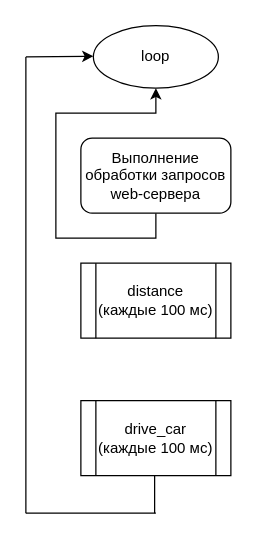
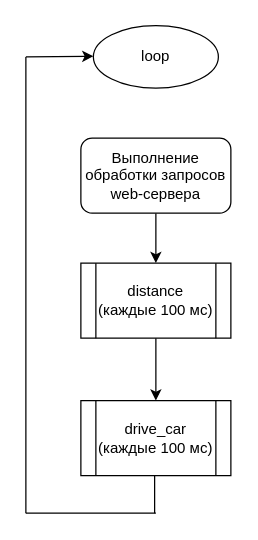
  <mxCell id="0" />
  <mxCell id="1" parent="0" />
  <mxCell id="2" value="loop" style="shape=ellipse;html=1;dashed=0;whiteSpace=wrap;perimeter=ellipsePerimeter;" vertex="1" parent="1"><mxGeometry x="74" y="20" width="100" height="50" as="geometry" /></mxCell>
- <mxCell id="3" style="edgeStyle=orthogonalEdgeStyle;rounded=0;orthogonalLoop=1;jettySize=auto;html=1;exitX=0.5;exitY=1;exitDx=0;exitDy=0;" edge="1" parent="1" source="4" target="2"><mxGeometry relative="1" as="geometry" /></mxCell>
+ <mxCell id="3" style="edgeStyle=orthogonalEdgeStyle;rounded=0;orthogonalLoop=1;jettySize=auto;html=1;exitX=0.5;exitY=1;exitDx=0;exitDy=0;entryX=0.5;entryY=0;entryDx=0;entryDy=0;" edge="1" parent="1" source="4" target="6"><mxGeometry relative="1" as="geometry" /></mxCell>
  <mxCell id="4" value="Выполнение обработки запросов web-сервера" style="whiteSpace=wrap;html=1;rounded=1;" vertex="1" parent="1"><mxGeometry x="64" y="110" width="120" height="60" as="geometry" /></mxCell>
+ <mxCell id="5" style="edgeStyle=orthogonalEdgeStyle;rounded=0;orthogonalLoop=1;jettySize=auto;html=1;exitX=0.5;exitY=1;exitDx=0;exitDy=0;entryX=0.5;entryY=0;entryDx=0;entryDy=0;" edge="1" parent="1" source="6" target="7"><mxGeometry relative="1" as="geometry" /></mxCell>
  <mxCell id="6" value="distance (каждые 100 мс)" style="shape=process;whiteSpace=wrap;html=1;backgroundOutline=1;" vertex="1" parent="1"><mxGeometry x="64" y="210" width="120" height="60" as="geometry" /></mxCell>
  <mxCell id="7" value="drive_car (каждые 100 мс)" style="shape=process;whiteSpace=wrap;html=1;backgroundOutline=1;" vertex="1" parent="1"><mxGeometry x="64" y="320" width="120" height="60" as="geometry" /></mxCell>
  <mxCell id="8" value="" style="endArrow=none;html=1;rounded=0;" edge="1" parent="1"><mxGeometry width="50" height="50" relative="1" as="geometry"><mxPoint x="123" y="410" as="sourcePoint" /><mxPoint x="123" y="380" as="targetPoint" /></mxGeometry></mxCell>
  <mxCell id="9" value="" style="endArrow=none;html=1;rounded=0;" edge="1" parent="1"><mxGeometry width="50" height="50" relative="1" as="geometry"><mxPoint x="20" y="410" as="sourcePoint" /><mxPoint x="124" y="410" as="targetPoint" /></mxGeometry></mxCell>
  <mxCell id="10" value="" style="endArrow=classic;html=1;rounded=0;" edge="1" parent="1"><mxGeometry width="50" height="50" relative="1" as="geometry"><mxPoint x="20" y="45" as="sourcePoint" /><mxPoint x="74" y="44.5" as="targetPoint" /></mxGeometry></mxCell>
  <mxCell id="11" value="" style="endArrow=none;html=1;rounded=0;" edge="1" parent="1"><mxGeometry width="50" height="50" relative="1" as="geometry"><mxPoint x="20" y="410" as="sourcePoint" /><mxPoint x="20" y="45" as="targetPoint" /></mxGeometry></mxCell>
